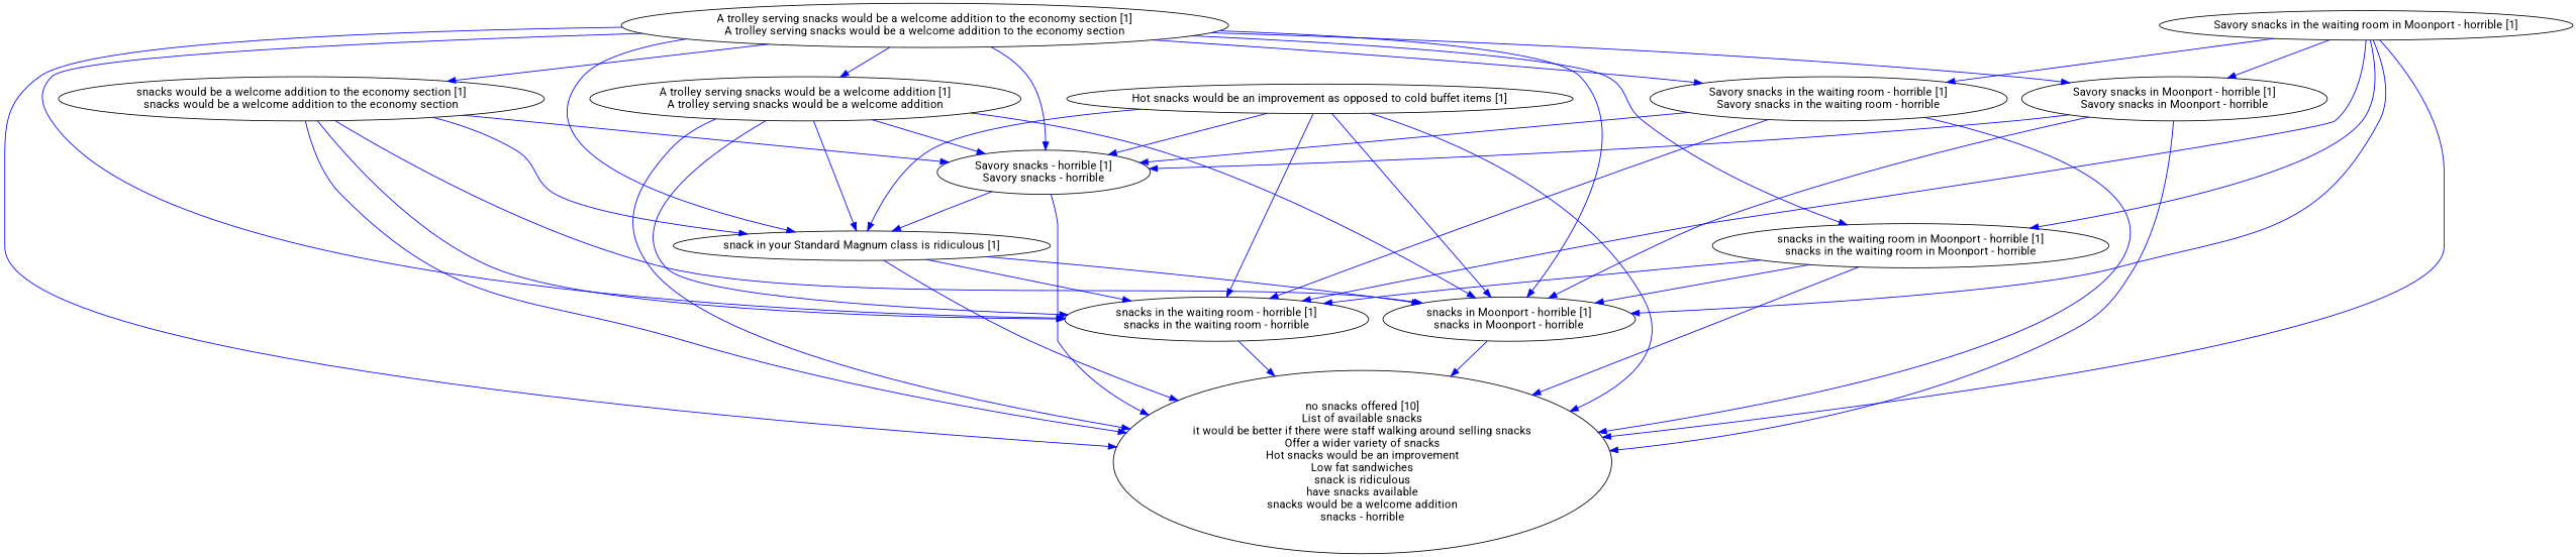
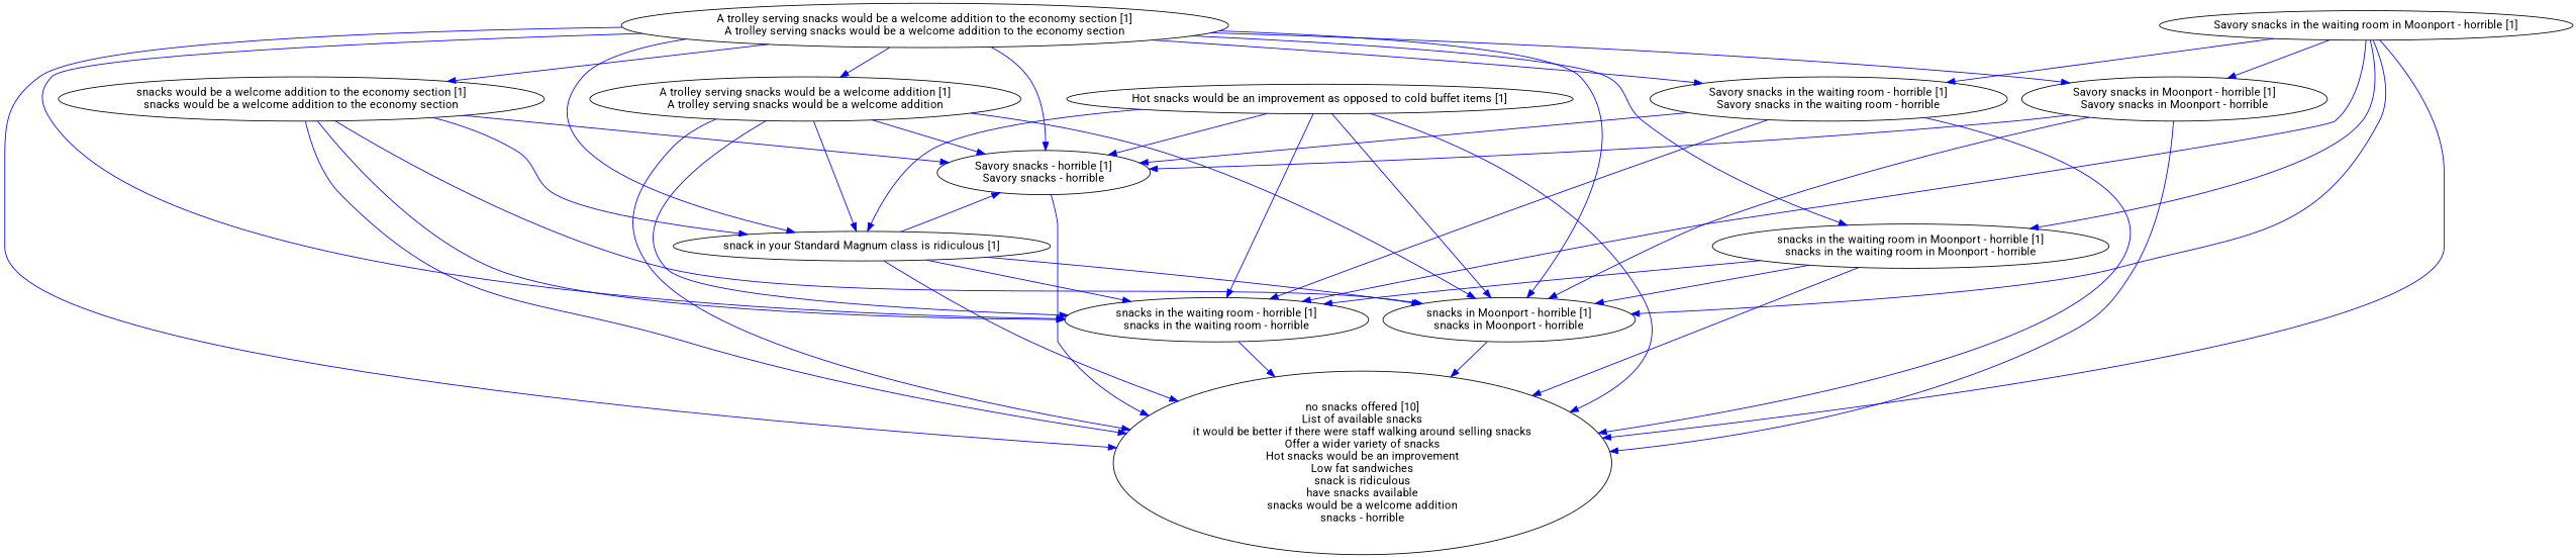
  digraph {
    fontname=Roboto
    node [fontname=Roboto]
    edge [color=blue fontname=Roboto]
    "A trolley serving snacks would be a welcome addition to the economy section [1]\nA trolley serving snacks would be a welcome addition to the economy section"
    "no snacks offered [10]\nList of available snacks\nit would be better if there were staff walking around selling snacks\nOffer a wider variety of snacks\nHot snacks would be an improvement\nLow fat sandwiches\nsnack is ridiculous\nhave snacks available\nsnacks would be a welcome addition\nsnacks - horrible"
    "A trolley serving snacks would be a welcome addition [1]\nA trolley serving snacks would be a welcome addition"
    "snacks would be a welcome addition to the economy section [1]\nsnacks would be a welcome addition to the economy section"
    "Savory snacks in Moonport - horrible [1]\nSavory snacks in Moonport - horrible"
    "Savory snacks - horrible [1]\nSavory snacks - horrible"
    "snacks in Moonport - horrible [1]\nsnacks in Moonport - horrible"
    "Savory snacks in the waiting room - horrible [1]\nSavory snacks in the waiting room - horrible"
    "snacks in the waiting room - horrible [1]\nsnacks in the waiting room - horrible"
    "snacks in the waiting room in Moonport - horrible [1]\nsnacks in the waiting room in Moonport - horrible"
    "snack in your Standard Magnum class is ridiculous [1]"
    "Hot snacks would be an improvement as opposed to cold buffet items [1]"
    "Savory snacks in the waiting room in Moonport - horrible [1]"
    "A trolley serving snacks would be a welcome addition to the economy section [1]\nA trolley serving snacks would be a welcome addition to the economy section" -> "no snacks offered [10]\nList of available snacks\nit would be better if there were staff walking around selling snacks\nOffer a wider variety of snacks\nHot snacks would be an improvement\nLow fat sandwiches\nsnack is ridiculous\nhave snacks available\nsnacks would be a welcome addition\nsnacks - horrible"
    "A trolley serving snacks would be a welcome addition to the economy section [1]\nA trolley serving snacks would be a welcome addition to the economy section" -> "A trolley serving snacks would be a welcome addition [1]\nA trolley serving snacks would be a welcome addition"
    "A trolley serving snacks would be a welcome addition to the economy section [1]\nA trolley serving snacks would be a welcome addition to the economy section" -> "snacks would be a welcome addition to the economy section [1]\nsnacks would be a welcome addition to the economy section"
    "A trolley serving snacks would be a welcome addition to the economy section [1]\nA trolley serving snacks would be a welcome addition to the economy section" -> "Savory snacks in Moonport - horrible [1]\nSavory snacks in Moonport - horrible"
    "A trolley serving snacks would be a welcome addition to the economy section [1]\nA trolley serving snacks would be a welcome addition to the economy section" -> "Savory snacks - horrible [1]\nSavory snacks - horrible"
    "A trolley serving snacks would be a welcome addition to the economy section [1]\nA trolley serving snacks would be a welcome addition to the economy section" -> "snacks in Moonport - horrible [1]\nsnacks in Moonport - horrible"
    "A trolley serving snacks would be a welcome addition to the economy section [1]\nA trolley serving snacks would be a welcome addition to the economy section" -> "Savory snacks in the waiting room - horrible [1]\nSavory snacks in the waiting room - horrible"
    "A trolley serving snacks would be a welcome addition to the economy section [1]\nA trolley serving snacks would be a welcome addition to the economy section" -> "snacks in the waiting room - horrible [1]\nsnacks in the waiting room - horrible"
    "A trolley serving snacks would be a welcome addition to the economy section [1]\nA trolley serving snacks would be a welcome addition to the economy section" -> "snacks in the waiting room in Moonport - horrible [1]\nsnacks in the waiting room in Moonport - horrible"
    "A trolley serving snacks would be a welcome addition to the economy section [1]\nA trolley serving snacks would be a welcome addition to the economy section" -> "snack in your Standard Magnum class is ridiculous [1]"
    "A trolley serving snacks would be a welcome addition [1]\nA trolley serving snacks would be a welcome addition" -> "no snacks offered [10]\nList of available snacks\nit would be better if there were staff walking around selling snacks\nOffer a wider variety of snacks\nHot snacks would be an improvement\nLow fat sandwiches\nsnack is ridiculous\nhave snacks available\nsnacks would be a welcome addition\nsnacks - horrible"
    "A trolley serving snacks would be a welcome addition [1]\nA trolley serving snacks would be a welcome addition" -> "Savory snacks - horrible [1]\nSavory snacks - horrible"
    "A trolley serving snacks would be a welcome addition [1]\nA trolley serving snacks would be a welcome addition" -> "snacks in Moonport - horrible [1]\nsnacks in Moonport - horrible"
    "A trolley serving snacks would be a welcome addition [1]\nA trolley serving snacks would be a welcome addition" -> "snacks in the waiting room - horrible [1]\nsnacks in the waiting room - horrible"
    "A trolley serving snacks would be a welcome addition [1]\nA trolley serving snacks would be a welcome addition" -> "snack in your Standard Magnum class is ridiculous [1]"
    "snacks would be a welcome addition to the economy section [1]\nsnacks would be a welcome addition to the economy section" -> "no snacks offered [10]\nList of available snacks\nit would be better if there were staff walking around selling snacks\nOffer a wider variety of snacks\nHot snacks would be an improvement\nLow fat sandwiches\nsnack is ridiculous\nhave snacks available\nsnacks would be a welcome addition\nsnacks - horrible"
    "snacks would be a welcome addition to the economy section [1]\nsnacks would be a welcome addition to the economy section" -> "Savory snacks - horrible [1]\nSavory snacks - horrible"
    "snacks would be a welcome addition to the economy section [1]\nsnacks would be a welcome addition to the economy section" -> "snacks in Moonport - horrible [1]\nsnacks in Moonport - horrible"
    "snacks would be a welcome addition to the economy section [1]\nsnacks would be a welcome addition to the economy section" -> "snacks in the waiting room - horrible [1]\nsnacks in the waiting room - horrible"
    "snacks would be a welcome addition to the economy section [1]\nsnacks would be a welcome addition to the economy section" -> "snack in your Standard Magnum class is ridiculous [1]"
    "Savory snacks in Moonport - horrible [1]\nSavory snacks in Moonport - horrible" -> "no snacks offered [10]\nList of available snacks\nit would be better if there were staff walking around selling snacks\nOffer a wider variety of snacks\nHot snacks would be an improvement\nLow fat sandwiches\nsnack is ridiculous\nhave snacks available\nsnacks would be a welcome addition\nsnacks - horrible"
    "Savory snacks in Moonport - horrible [1]\nSavory snacks in Moonport - horrible" -> "Savory snacks - horrible [1]\nSavory snacks - horrible"
    "Savory snacks in Moonport - horrible [1]\nSavory snacks in Moonport - horrible" -> "snacks in Moonport - horrible [1]\nsnacks in Moonport - horrible"
    "Savory snacks - horrible [1]\nSavory snacks - horrible" -> "no snacks offered [10]\nList of available snacks\nit would be better if there were staff walking around selling snacks\nOffer a wider variety of snacks\nHot snacks would be an improvement\nLow fat sandwiches\nsnack is ridiculous\nhave snacks available\nsnacks would be a welcome addition\nsnacks - horrible"
    "snacks in Moonport - horrible [1]\nsnacks in Moonport - horrible" -> "no snacks offered [10]\nList of available snacks\nit would be better if there were staff walking around selling snacks\nOffer a wider variety of snacks\nHot snacks would be an improvement\nLow fat sandwiches\nsnack is ridiculous\nhave snacks available\nsnacks would be a welcome addition\nsnacks - horrible"
    "Savory snacks in the waiting room - horrible [1]\nSavory snacks in the waiting room - horrible" -> "no snacks offered [10]\nList of available snacks\nit would be better if there were staff walking around selling snacks\nOffer a wider variety of snacks\nHot snacks would be an improvement\nLow fat sandwiches\nsnack is ridiculous\nhave snacks available\nsnacks would be a welcome addition\nsnacks - horrible"
    "Savory snacks in the waiting room - horrible [1]\nSavory snacks in the waiting room - horrible" -> "Savory snacks - horrible [1]\nSavory snacks - horrible"
    "Savory snacks in the waiting room - horrible [1]\nSavory snacks in the waiting room - horrible" -> "snacks in the waiting room - horrible [1]\nsnacks in the waiting room - horrible"
    "snacks in the waiting room - horrible [1]\nsnacks in the waiting room - horrible" -> "no snacks offered [10]\nList of available snacks\nit would be better if there were staff walking around selling snacks\nOffer a wider variety of snacks\nHot snacks would be an improvement\nLow fat sandwiches\nsnack is ridiculous\nhave snacks available\nsnacks would be a welcome addition\nsnacks - horrible"
    "snacks in the waiting room in Moonport - horrible [1]\nsnacks in the waiting room in Moonport - horrible" -> "no snacks offered [10]\nList of available snacks\nit would be better if there were staff walking around selling snacks\nOffer a wider variety of snacks\nHot snacks would be an improvement\nLow fat sandwiches\nsnack is ridiculous\nhave snacks available\nsnacks would be a welcome addition\nsnacks - horrible"
    "snacks in the waiting room in Moonport - horrible [1]\nsnacks in the waiting room in Moonport - horrible" -> "snacks in Moonport - horrible [1]\nsnacks in Moonport - horrible"
    "snacks in the waiting room in Moonport - horrible [1]\nsnacks in the waiting room in Moonport - horrible" -> "snacks in the waiting room - horrible [1]\nsnacks in the waiting room - horrible"
    "snack in your Standard Magnum class is ridiculous [1]" -> "no snacks offered [10]\nList of available snacks\nit would be better if there were staff walking around selling snacks\nOffer a wider variety of snacks\nHot snacks would be an improvement\nLow fat sandwiches\nsnack is ridiculous\nhave snacks available\nsnacks would be a welcome addition\nsnacks - horrible"
-   "Savory snacks - horrible [1]\nSavory snacks - horrible" -> "snack in your Standard Magnum class is ridiculous [1]"
+   "snack in your Standard Magnum class is ridiculous [1]" -> "Savory snacks - horrible [1]\nSavory snacks - horrible"
    "snack in your Standard Magnum class is ridiculous [1]" -> "snacks in Moonport - horrible [1]\nsnacks in Moonport - horrible"
    "snack in your Standard Magnum class is ridiculous [1]" -> "snacks in the waiting room - horrible [1]\nsnacks in the waiting room - horrible"
    "Hot snacks would be an improvement as opposed to cold buffet items [1]" -> "no snacks offered [10]\nList of available snacks\nit would be better if there were staff walking around selling snacks\nOffer a wider variety of snacks\nHot snacks would be an improvement\nLow fat sandwiches\nsnack is ridiculous\nhave snacks available\nsnacks would be a welcome addition\nsnacks - horrible"
    "Hot snacks would be an improvement as opposed to cold buffet items [1]" -> "Savory snacks - horrible [1]\nSavory snacks - horrible"
    "Hot snacks would be an improvement as opposed to cold buffet items [1]" -> "snacks in Moonport - horrible [1]\nsnacks in Moonport - horrible"
    "Hot snacks would be an improvement as opposed to cold buffet items [1]" -> "snacks in the waiting room - horrible [1]\nsnacks in the waiting room - horrible"
    "Hot snacks would be an improvement as opposed to cold buffet items [1]" -> "snack in your Standard Magnum class is ridiculous [1]"
    "Savory snacks in the waiting room in Moonport - horrible [1]" -> "no snacks offered [10]\nList of available snacks\nit would be better if there were staff walking around selling snacks\nOffer a wider variety of snacks\nHot snacks would be an improvement\nLow fat sandwiches\nsnack is ridiculous\nhave snacks available\nsnacks would be a welcome addition\nsnacks - horrible"
    "Savory snacks in the waiting room in Moonport - horrible [1]" -> "Savory snacks in Moonport - horrible [1]\nSavory snacks in Moonport - horrible"
    "Savory snacks in the waiting room in Moonport - horrible [1]" -> "snacks in Moonport - horrible [1]\nsnacks in Moonport - horrible"
    "Savory snacks in the waiting room in Moonport - horrible [1]" -> "Savory snacks in the waiting room - horrible [1]\nSavory snacks in the waiting room - horrible"
    "Savory snacks in the waiting room in Moonport - horrible [1]" -> "snacks in the waiting room - horrible [1]\nsnacks in the waiting room - horrible"
    "Savory snacks in the waiting room in Moonport - horrible [1]" -> "snacks in the waiting room in Moonport - horrible [1]\nsnacks in the waiting room in Moonport - horrible"
  }
